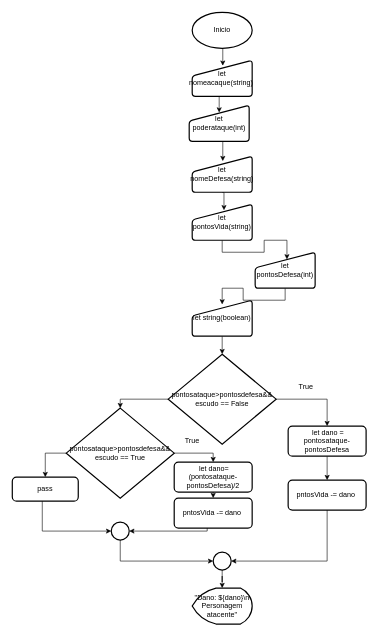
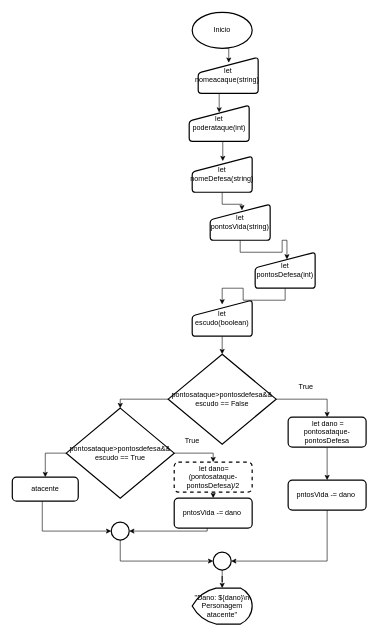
  <mxCell id="0" />
  <mxCell id="1" parent="0" />
  <mxCell id="2" style="edgeStyle=orthogonalEdgeStyle;rounded=0;orthogonalLoop=1;jettySize=auto;html=1;exitX=0.5;exitY=1;exitDx=0;exitDy=0;exitPerimeter=0;entryX=0.51;entryY=0.15;entryDx=0;entryDy=0;entryPerimeter=0;" edge="1" parent="1" source="3" target="5"><mxGeometry relative="1" as="geometry" /></mxCell>
  <mxCell id="3" value="Inicio" style="strokeWidth=2;html=1;shape=mxgraph.flowchart.start_1;whiteSpace=wrap;" vertex="1" parent="1"><mxGeometry x="320" y="20" width="100" height="60" as="geometry" /></mxCell>
  <mxCell id="4" style="edgeStyle=orthogonalEdgeStyle;rounded=0;orthogonalLoop=1;jettySize=auto;html=1;exitX=0.5;exitY=1;exitDx=0;exitDy=0;entryX=0.5;entryY=0.2;entryDx=0;entryDy=0;entryPerimeter=0;" edge="1" parent="1" source="5" target="7"><mxGeometry relative="1" as="geometry" /></mxCell>
- <mxCell id="5" value="let nomeacaque(string)&amp;nbsp;" style="html=1;strokeWidth=2;shape=manualInput;whiteSpace=wrap;rounded=1;size=26;arcSize=11;" vertex="1" parent="1"><mxGeometry x="320" y="100" width="100" height="60" as="geometry" /></mxCell>
+ <mxCell id="5" value="let nomeacaque(string)&amp;nbsp;" style="html=1;strokeWidth=2;shape=manualInput;whiteSpace=wrap;rounded=1;size=26;arcSize=11;" vertex="1" parent="1"><mxGeometry x="330" y="95" width="100" height="60" as="geometry" /></mxCell>
  <mxCell id="6" style="edgeStyle=orthogonalEdgeStyle;rounded=0;orthogonalLoop=1;jettySize=auto;html=1;exitX=0.5;exitY=1;exitDx=0;exitDy=0;entryX=0.51;entryY=0.133;entryDx=0;entryDy=0;entryPerimeter=0;" edge="1" parent="1" source="7" target="9"><mxGeometry relative="1" as="geometry" /></mxCell>
  <mxCell id="7" value="let poderataque(int)" style="html=1;strokeWidth=2;shape=manualInput;whiteSpace=wrap;rounded=1;size=26;arcSize=11;" vertex="1" parent="1"><mxGeometry x="315" y="175" width="100" height="60" as="geometry" /></mxCell>
  <mxCell id="8" style="edgeStyle=orthogonalEdgeStyle;rounded=0;orthogonalLoop=1;jettySize=auto;html=1;exitX=0.5;exitY=1;exitDx=0;exitDy=0;entryX=0.53;entryY=0.167;entryDx=0;entryDy=0;entryPerimeter=0;" edge="1" parent="1" source="9" target="15"><mxGeometry relative="1" as="geometry" /></mxCell>
  <mxCell id="9" value="let nomeDefesa(string)" style="html=1;strokeWidth=2;shape=manualInput;whiteSpace=wrap;rounded=1;size=26;arcSize=11;" vertex="1" parent="1"><mxGeometry x="320" y="260" width="100" height="60" as="geometry" /></mxCell>
  <mxCell id="10" style="edgeStyle=orthogonalEdgeStyle;rounded=0;orthogonalLoop=1;jettySize=auto;html=1;exitX=0.5;exitY=1;exitDx=0;exitDy=0;entryX=0.5;entryY=0;entryDx=0;entryDy=0;entryPerimeter=0;" edge="1" parent="1" source="11" target="18"><mxGeometry relative="1" as="geometry" /></mxCell>
- <mxCell id="11" value="let string(boolean)" style="html=1;strokeWidth=2;shape=manualInput;whiteSpace=wrap;rounded=1;size=26;arcSize=11;" vertex="1" parent="1"><mxGeometry x="320" y="500" width="100" height="60" as="geometry" /></mxCell>
+ <mxCell id="11" value="let escudo(boolean)" style="html=1;strokeWidth=2;shape=manualInput;whiteSpace=wrap;rounded=1;size=26;arcSize=11;" vertex="1" parent="1"><mxGeometry x="320" y="500" width="100" height="60" as="geometry" /></mxCell>
  <mxCell id="12" style="edgeStyle=orthogonalEdgeStyle;rounded=0;orthogonalLoop=1;jettySize=auto;html=1;exitX=0.5;exitY=1;exitDx=0;exitDy=0;entryX=0.5;entryY=0.117;entryDx=0;entryDy=0;entryPerimeter=0;" edge="1" parent="1" source="13" target="11"><mxGeometry relative="1" as="geometry" /></mxCell>
  <mxCell id="13" value="let pontosDefesa(int)" style="html=1;strokeWidth=2;shape=manualInput;whiteSpace=wrap;rounded=1;size=26;arcSize=11;" vertex="1" parent="1"><mxGeometry x="425" y="420" width="100" height="60" as="geometry" /></mxCell>
  <mxCell id="14" style="edgeStyle=orthogonalEdgeStyle;rounded=0;orthogonalLoop=1;jettySize=auto;html=1;exitX=0.5;exitY=1;exitDx=0;exitDy=0;entryX=0.53;entryY=0.2;entryDx=0;entryDy=0;entryPerimeter=0;" edge="1" parent="1" source="15" target="13"><mxGeometry relative="1" as="geometry" /></mxCell>
- <mxCell id="15" value="let pontosVida(string)" style="html=1;strokeWidth=2;shape=manualInput;whiteSpace=wrap;rounded=1;size=26;arcSize=11;" vertex="1" parent="1"><mxGeometry x="320" y="340" width="100" height="60" as="geometry" /></mxCell>
+ <mxCell id="15" value="let pontosVida(string)" style="html=1;strokeWidth=2;shape=manualInput;whiteSpace=wrap;rounded=1;size=26;arcSize=11;" vertex="1" parent="1"><mxGeometry x="350" y="340" width="100" height="60" as="geometry" /></mxCell>
  <mxCell id="16" style="edgeStyle=orthogonalEdgeStyle;rounded=0;orthogonalLoop=1;jettySize=auto;html=1;entryX=0.5;entryY=0;entryDx=0;entryDy=0;entryPerimeter=0;" edge="1" parent="1" source="18" target="24"><mxGeometry relative="1" as="geometry"><Array as="points"><mxPoint x="200" y="665" /></Array></mxGeometry></mxCell>
  <mxCell id="17" style="edgeStyle=orthogonalEdgeStyle;rounded=0;orthogonalLoop=1;jettySize=auto;html=1;entryX=0.5;entryY=0;entryDx=0;entryDy=0;" edge="1" parent="1" source="18" target="34"><mxGeometry relative="1" as="geometry" /></mxCell>
  <mxCell id="18" value="pontosataque&amp;gt;pontosdefesa&amp;amp;&amp;amp; escudo == False" style="strokeWidth=2;html=1;shape=mxgraph.flowchart.decision;whiteSpace=wrap;" vertex="1" parent="1"><mxGeometry x="280" y="590" width="180" height="150" as="geometry" /></mxCell>
  <mxCell id="19" style="edgeStyle=orthogonalEdgeStyle;rounded=0;orthogonalLoop=1;jettySize=auto;html=1;entryX=1;entryY=0.5;entryDx=0;entryDy=0;entryPerimeter=0;" edge="1" parent="1" source="20" target="32"><mxGeometry relative="1" as="geometry"><Array as="points"><mxPoint x="545" y="935" /></Array></mxGeometry></mxCell>
  <mxCell id="20" value="pntosVida -= dano&amp;nbsp;" style="rounded=1;whiteSpace=wrap;html=1;absoluteArcSize=1;arcSize=14;strokeWidth=2;" vertex="1" parent="1"><mxGeometry x="480" y="800" width="130" height="50" as="geometry" /></mxCell>
  <mxCell id="21" value="True" style="text;html=1;strokeColor=none;fillColor=none;align=center;verticalAlign=middle;whiteSpace=wrap;rounded=0;" vertex="1" parent="1"><mxGeometry x="480" y="630" width="60" height="30" as="geometry" /></mxCell>
  <mxCell id="22" style="edgeStyle=orthogonalEdgeStyle;rounded=0;orthogonalLoop=1;jettySize=auto;html=1;entryX=0.5;entryY=0;entryDx=0;entryDy=0;" edge="1" parent="1" source="24" target="28"><mxGeometry relative="1" as="geometry"><Array as="points"><mxPoint x="75" y="755" /></Array></mxGeometry></mxCell>
  <mxCell id="23" style="edgeStyle=orthogonalEdgeStyle;rounded=0;orthogonalLoop=1;jettySize=auto;html=1;exitX=1;exitY=0.5;exitDx=0;exitDy=0;exitPerimeter=0;entryX=0.5;entryY=0;entryDx=0;entryDy=0;" edge="1" parent="1" source="24" target="36"><mxGeometry relative="1" as="geometry"><Array as="points"><mxPoint x="355" y="755" /></Array></mxGeometry></mxCell>
  <mxCell id="24" value="pontosataque&amp;gt;pontosdefesa&amp;amp;&amp;amp; escudo == True" style="strokeWidth=2;html=1;shape=mxgraph.flowchart.decision;whiteSpace=wrap;" vertex="1" parent="1"><mxGeometry x="110" y="680" width="180" height="150" as="geometry" /></mxCell>
  <mxCell id="25" style="edgeStyle=orthogonalEdgeStyle;rounded=0;orthogonalLoop=1;jettySize=auto;html=1;entryX=1;entryY=0.5;entryDx=0;entryDy=0;entryPerimeter=0;" edge="1" parent="1" target="30"><mxGeometry relative="1" as="geometry"><mxPoint x="345" y="880" as="sourcePoint" /><Array as="points"><mxPoint x="345" y="885" /></Array></mxGeometry></mxCell>
  <mxCell id="26" value="True" style="text;html=1;strokeColor=none;fillColor=none;align=center;verticalAlign=middle;whiteSpace=wrap;rounded=0;" vertex="1" parent="1"><mxGeometry x="290" y="720" width="60" height="30" as="geometry" /></mxCell>
  <mxCell id="27" style="edgeStyle=orthogonalEdgeStyle;rounded=0;orthogonalLoop=1;jettySize=auto;html=1;entryX=0;entryY=0.5;entryDx=0;entryDy=0;entryPerimeter=0;" edge="1" parent="1" source="28" target="30"><mxGeometry relative="1" as="geometry"><mxPoint x="170" y="880" as="targetPoint" /><Array as="points"><mxPoint x="70" y="885" /></Array></mxGeometry></mxCell>
- <mxCell id="28" value="pass" style="rounded=1;whiteSpace=wrap;html=1;absoluteArcSize=1;arcSize=14;strokeWidth=2;" vertex="1" parent="1"><mxGeometry x="20" y="795" width="110" height="40" as="geometry" /></mxCell>
+ <mxCell id="28" value="atacente" style="rounded=1;whiteSpace=wrap;html=1;absoluteArcSize=1;arcSize=14;strokeWidth=2;" vertex="1" parent="1"><mxGeometry x="20" y="795" width="110" height="40" as="geometry" /></mxCell>
  <mxCell id="29" style="edgeStyle=orthogonalEdgeStyle;rounded=0;orthogonalLoop=1;jettySize=auto;html=1;entryX=0;entryY=0.5;entryDx=0;entryDy=0;entryPerimeter=0;" edge="1" parent="1" source="30" target="32"><mxGeometry relative="1" as="geometry"><Array as="points"><mxPoint x="200" y="935" /></Array></mxGeometry></mxCell>
  <mxCell id="30" value="" style="strokeWidth=2;html=1;shape=mxgraph.flowchart.start_2;whiteSpace=wrap;" vertex="1" parent="1"><mxGeometry x="185" y="870" width="30" height="30" as="geometry" /></mxCell>
  <mxCell id="31" value="" style="edgeStyle=orthogonalEdgeStyle;rounded=0;orthogonalLoop=1;jettySize=auto;html=1;" edge="1" parent="1" source="32" target="38"><mxGeometry relative="1" as="geometry" /></mxCell>
  <mxCell id="32" value="" style="strokeWidth=2;html=1;shape=mxgraph.flowchart.start_2;whiteSpace=wrap;" vertex="1" parent="1"><mxGeometry x="355" y="920" width="30" height="30" as="geometry" /></mxCell>
  <mxCell id="33" value="" style="edgeStyle=orthogonalEdgeStyle;rounded=0;orthogonalLoop=1;jettySize=auto;html=1;" edge="1" parent="1" source="34" target="20"><mxGeometry relative="1" as="geometry" /></mxCell>
- <mxCell id="34" value="&amp;nbsp;let dano = pontosataque-pontosDefesa" style="rounded=1;whiteSpace=wrap;html=1;absoluteArcSize=1;arcSize=14;strokeWidth=2;" vertex="1" parent="1"><mxGeometry x="480" y="710" width="130" height="50" as="geometry" /></mxCell>
+ <mxCell id="34" value="&amp;nbsp;let dano = pontosataque-pontosDefesa" style="rounded=1;whiteSpace=wrap;html=1;absoluteArcSize=1;arcSize=14;strokeWidth=2;" vertex="1" parent="1"><mxGeometry x="480" y="695" width="130" height="50" as="geometry" /></mxCell>
  <mxCell id="35" style="edgeStyle=orthogonalEdgeStyle;rounded=0;orthogonalLoop=1;jettySize=auto;html=1;exitX=0.5;exitY=1;exitDx=0;exitDy=0;entryX=0.5;entryY=0;entryDx=0;entryDy=0;" edge="1" parent="1" source="36" target="37"><mxGeometry relative="1" as="geometry" /></mxCell>
- <mxCell id="36" value="&amp;nbsp;let dano= (pontosataque-pontosDefesa)/2" style="rounded=1;whiteSpace=wrap;html=1;absoluteArcSize=1;arcSize=14;strokeWidth=2;" vertex="1" parent="1"><mxGeometry x="290" y="770" width="130" height="50" as="geometry" /></mxCell>
+ <mxCell id="36" value="&amp;nbsp;let dano= (pontosataque-pontosDefesa)/2" style="rounded=1;whiteSpace=wrap;html=1;absoluteArcSize=1;arcSize=14;strokeWidth=2;dashed=1;" vertex="1" parent="1"><mxGeometry x="290" y="770" width="130" height="50" as="geometry" /></mxCell>
  <mxCell id="37" value="pntosVida -= dano&amp;nbsp;" style="rounded=1;whiteSpace=wrap;html=1;absoluteArcSize=1;arcSize=14;strokeWidth=2;" vertex="1" parent="1"><mxGeometry x="290" y="830" width="130" height="50" as="geometry" /></mxCell>
  <mxCell id="38" value="&quot;Dano: ${dano}\n&lt;br&gt;Personagem atacente&quot;" style="strokeWidth=2;html=1;shape=mxgraph.flowchart.display;whiteSpace=wrap;" vertex="1" parent="1"><mxGeometry x="320" y="980" width="100" height="60" as="geometry" /></mxCell>
